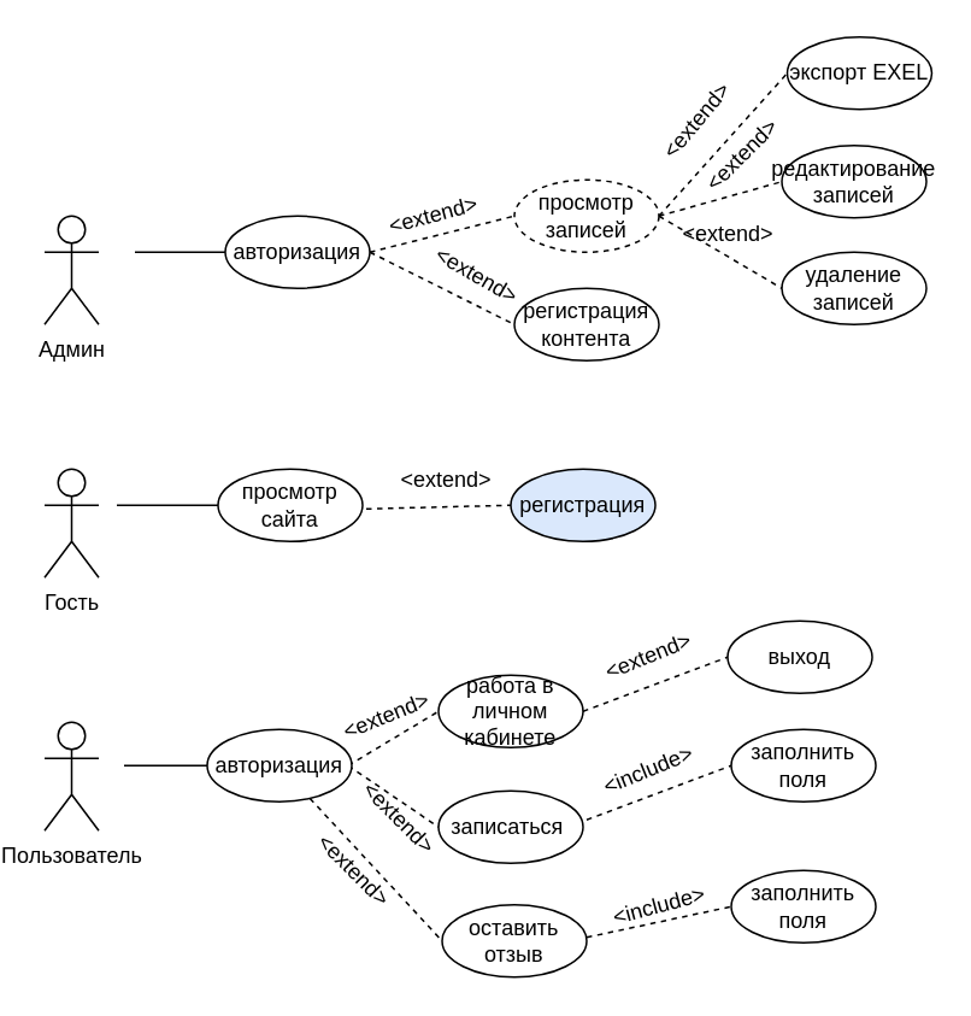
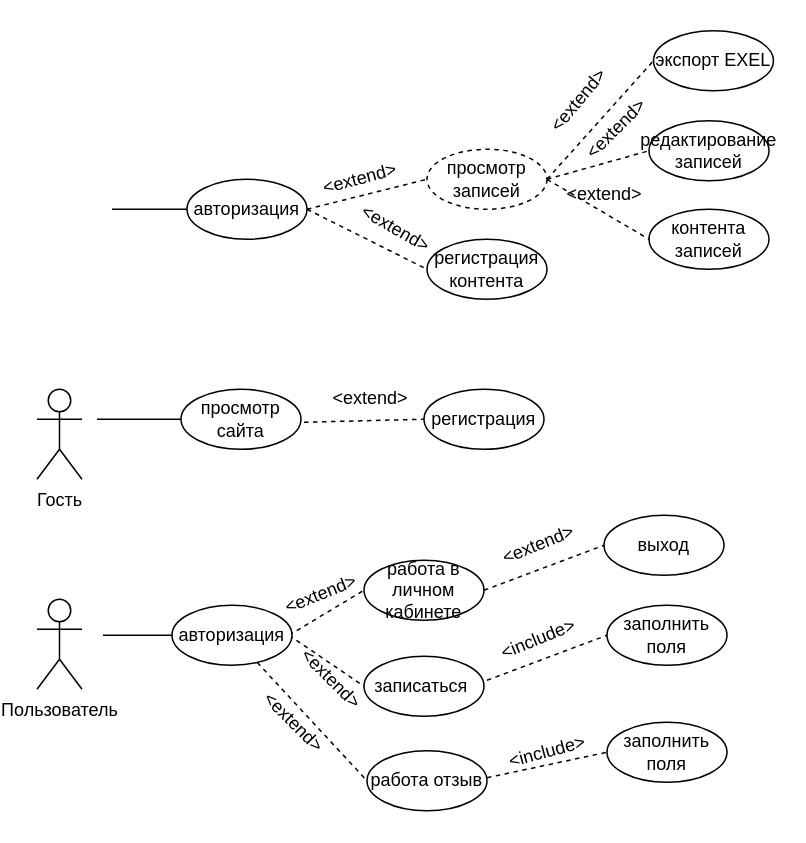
  <mxCell id="0" />
  <mxCell id="1" parent="0" />
  <mxCell id="2" value="Пользователь" style="shape=umlActor;verticalLabelPosition=bottom;verticalAlign=top;html=1;outlineConnect=0;" parent="1" vertex="1"><mxGeometry x="20" y="399" width="30" height="60" as="geometry" /></mxCell>
- <mxCell id="3" value="Админ" style="shape=umlActor;verticalLabelPosition=bottom;verticalAlign=top;html=1;outlineConnect=0;" parent="1" vertex="1"><mxGeometry x="20" y="119" width="30" height="60" as="geometry" /></mxCell>
  <mxCell id="4" value="просмотр записей" style="ellipse;whiteSpace=wrap;html=1;dashed=1;" parent="1" vertex="1"><mxGeometry x="280" y="99" width="80" height="40" as="geometry" /></mxCell>
  <mxCell id="5" value="авторизация" style="ellipse;whiteSpace=wrap;html=1;" parent="1" vertex="1"><mxGeometry x="120" y="119" width="80" height="40" as="geometry" /></mxCell>
- <mxCell id="6" value="удаление записей" style="ellipse;whiteSpace=wrap;html=1;" parent="1" vertex="1"><mxGeometry x="428" y="139" width="80" height="40" as="geometry" /></mxCell>
+ <mxCell id="6" value="контента записей" style="ellipse;whiteSpace=wrap;html=1;" parent="1" vertex="1"><mxGeometry x="428" y="139" width="80" height="40" as="geometry" /></mxCell>
  <mxCell id="7" value="регистрация контента" style="ellipse;whiteSpace=wrap;html=1;" parent="1" vertex="1"><mxGeometry x="280" y="159" width="80" height="40" as="geometry" /></mxCell>
  <mxCell id="8" value="" style="endArrow=none;html=1;rounded=0;entryX=0;entryY=0.5;entryDx=0;entryDy=0;" parent="1" target="5" edge="1"><mxGeometry width="50" height="50" relative="1" as="geometry"><mxPoint x="70" y="139" as="sourcePoint" /><mxPoint x="140" y="179" as="targetPoint" /></mxGeometry></mxCell>
  <mxCell id="9" value="Гость" style="shape=umlActor;verticalLabelPosition=bottom;verticalAlign=top;html=1;outlineConnect=0;" parent="1" vertex="1"><mxGeometry x="20" y="259" width="30" height="60" as="geometry" /></mxCell>
  <mxCell id="10" value="просмотр сайта" style="ellipse;whiteSpace=wrap;html=1;" parent="1" vertex="1"><mxGeometry x="116" y="259" width="80" height="40" as="geometry" /></mxCell>
- <mxCell id="11" value="регистрация" style="ellipse;whiteSpace=wrap;html=1;fillColor=#dae8fc;" parent="1" vertex="1"><mxGeometry x="278" y="259" width="80" height="40" as="geometry" /></mxCell>
+ <mxCell id="11" value="регистрация" style="ellipse;whiteSpace=wrap;html=1;" parent="1" vertex="1"><mxGeometry x="278" y="259" width="80" height="40" as="geometry" /></mxCell>
  <mxCell id="12" value="работа в личном кабинете" style="ellipse;whiteSpace=wrap;html=1;" parent="1" vertex="1"><mxGeometry x="238" y="373" width="80" height="40" as="geometry" /></mxCell>
  <mxCell id="13" value="выход" style="ellipse;whiteSpace=wrap;html=1;" parent="1" vertex="1"><mxGeometry x="398" y="343" width="80" height="40" as="geometry" /></mxCell>
  <mxCell id="14" value="записаться&amp;nbsp;" style="ellipse;whiteSpace=wrap;html=1;" parent="1" vertex="1"><mxGeometry x="238" y="437" width="80" height="40" as="geometry" /></mxCell>
  <mxCell id="15" value="" style="endArrow=none;html=1;rounded=0;entryX=0;entryY=0.5;entryDx=0;entryDy=0;" parent="1" target="10" edge="1"><mxGeometry width="50" height="50" relative="1" as="geometry"><mxPoint x="60" y="279" as="sourcePoint" /><mxPoint x="110" y="279" as="targetPoint" /></mxGeometry></mxCell>
  <mxCell id="16" value="" style="endArrow=none;html=1;rounded=0;entryX=0;entryY=0.5;entryDx=0;entryDy=0;dashed=1;" parent="1" target="12" edge="1"><mxGeometry width="50" height="50" relative="1" as="geometry"><mxPoint x="188" y="423" as="sourcePoint" /><mxPoint x="248" y="323" as="targetPoint" /></mxGeometry></mxCell>
  <mxCell id="17" value="" style="endArrow=none;html=1;rounded=0;entryX=0;entryY=0.5;entryDx=0;entryDy=0;dashed=1;" parent="1" target="14" edge="1"><mxGeometry width="50" height="50" relative="1" as="geometry"><mxPoint x="188" y="423" as="sourcePoint" /><mxPoint x="248" y="403" as="targetPoint" /></mxGeometry></mxCell>
  <mxCell id="18" value="" style="endArrow=none;dashed=1;html=1;rounded=0;exitX=1;exitY=0.5;exitDx=0;exitDy=0;entryX=0;entryY=0.5;entryDx=0;entryDy=0;" parent="1" source="12" target="13" edge="1"><mxGeometry width="50" height="50" relative="1" as="geometry"><mxPoint x="328" y="373" as="sourcePoint" /><mxPoint x="378" y="323" as="targetPoint" /></mxGeometry></mxCell>
  <mxCell id="19" value="&amp;lt;extend&amp;gt;" style="text;html=1;align=center;verticalAlign=middle;resizable=0;points=[];autosize=1;strokeColor=none;fillColor=none;rotation=338;" parent="1" vertex="1"><mxGeometry x="320" y="350" width="68" height="26" as="geometry" /></mxCell>
  <mxCell id="20" value="" style="endArrow=none;dashed=1;html=1;rounded=0;exitX=1;exitY=0.5;exitDx=0;exitDy=0;entryX=0;entryY=0.5;entryDx=0;entryDy=0;" parent="1" edge="1"><mxGeometry width="50" height="50" relative="1" as="geometry"><mxPoint x="320" y="453" as="sourcePoint" /><mxPoint x="400" y="423" as="targetPoint" /></mxGeometry></mxCell>
  <mxCell id="21" value="заполнить поля" style="ellipse;whiteSpace=wrap;html=1;" parent="1" vertex="1"><mxGeometry x="400" y="403" width="80" height="40" as="geometry" /></mxCell>
  <mxCell id="22" value="&amp;lt;include&amp;gt;" style="text;html=1;align=center;verticalAlign=middle;resizable=0;points=[];autosize=1;strokeColor=none;fillColor=none;rotation=338;" parent="1" vertex="1"><mxGeometry x="319" y="413" width="70" height="26" as="geometry" /></mxCell>
  <mxCell id="23" value="" style="endArrow=none;dashed=1;html=1;rounded=0;exitX=1;exitY=0.5;exitDx=0;exitDy=0;entryX=0;entryY=0.5;entryDx=0;entryDy=0;" parent="1" source="5" target="4" edge="1"><mxGeometry width="50" height="50" relative="1" as="geometry"><mxPoint x="225" y="172" as="sourcePoint" /><mxPoint x="275" y="122" as="targetPoint" /></mxGeometry></mxCell>
  <mxCell id="24" value="" style="endArrow=none;dashed=1;html=1;rounded=0;exitX=1;exitY=0.5;exitDx=0;exitDy=0;entryX=0;entryY=0.5;entryDx=0;entryDy=0;" parent="1" source="5" target="7" edge="1"><mxGeometry width="50" height="50" relative="1" as="geometry"><mxPoint x="212" y="206" as="sourcePoint" /><mxPoint x="262" y="156" as="targetPoint" /></mxGeometry></mxCell>
  <mxCell id="25" value="" style="endArrow=none;dashed=1;html=1;rounded=0;exitX=1;exitY=0.5;exitDx=0;exitDy=0;entryX=0;entryY=0.5;entryDx=0;entryDy=0;" parent="1" source="4" target="6" edge="1"><mxGeometry width="50" height="50" relative="1" as="geometry"><mxPoint x="415" y="168" as="sourcePoint" /><mxPoint x="465" y="118" as="targetPoint" /></mxGeometry></mxCell>
  <mxCell id="26" value="&amp;lt;extend&amp;gt;" style="text;html=1;align=center;verticalAlign=middle;resizable=0;points=[];autosize=1;strokeColor=none;fillColor=none;rotation=0;" parent="1" vertex="1"><mxGeometry x="364" y="116" width="68" height="26" as="geometry" /></mxCell>
  <mxCell id="27" value="&amp;lt;extend&amp;gt;" style="text;html=1;align=center;verticalAlign=middle;resizable=0;points=[];autosize=1;strokeColor=none;fillColor=none;rotation=30;" parent="1" vertex="1"><mxGeometry x="225" y="139" width="68" height="26" as="geometry" /></mxCell>
  <mxCell id="28" value="&amp;lt;extend&amp;gt;" style="text;html=1;align=center;verticalAlign=middle;resizable=0;points=[];autosize=1;strokeColor=none;fillColor=none;rotation=-15;" parent="1" vertex="1"><mxGeometry x="201" y="106" width="68" height="26" as="geometry" /></mxCell>
  <mxCell id="29" value="" style="endArrow=none;dashed=1;html=1;rounded=0;exitX=1;exitY=0.5;exitDx=0;exitDy=0;entryX=0;entryY=0.5;entryDx=0;entryDy=0;" parent="1" target="11" edge="1"><mxGeometry width="50" height="50" relative="1" as="geometry"><mxPoint x="198" y="281" as="sourcePoint" /><mxPoint x="278" y="251" as="targetPoint" /></mxGeometry></mxCell>
  <mxCell id="30" value="&amp;lt;extend&amp;gt;" style="text;html=1;align=center;verticalAlign=middle;resizable=0;points=[];autosize=1;strokeColor=none;fillColor=none;rotation=0;" parent="1" vertex="1"><mxGeometry x="208" y="252" width="68" height="26" as="geometry" /></mxCell>
  <mxCell id="31" value="авторизация" style="ellipse;whiteSpace=wrap;html=1;" parent="1" vertex="1"><mxGeometry x="110" y="403" width="80" height="40" as="geometry" /></mxCell>
  <mxCell id="32" value="" style="endArrow=none;html=1;rounded=0;entryX=0;entryY=0.5;entryDx=0;entryDy=0;" parent="1" target="31" edge="1"><mxGeometry width="50" height="50" relative="1" as="geometry"><mxPoint x="64" y="423" as="sourcePoint" /><mxPoint x="100" y="451" as="targetPoint" /></mxGeometry></mxCell>
  <mxCell id="33" value="&amp;lt;extend&amp;gt;" style="text;html=1;align=center;verticalAlign=middle;resizable=0;points=[];autosize=1;strokeColor=none;fillColor=none;rotation=338;" parent="1" vertex="1"><mxGeometry x="175" y="383" width="68" height="26" as="geometry" /></mxCell>
  <mxCell id="34" value="&amp;lt;extend&amp;gt;" style="text;html=1;align=center;verticalAlign=middle;resizable=0;points=[];autosize=1;strokeColor=none;fillColor=none;rotation=45;" parent="1" vertex="1"><mxGeometry x="182" y="439" width="68" height="26" as="geometry" /></mxCell>
- <mxCell id="35" value="оставить отзыв" style="ellipse;whiteSpace=wrap;html=1;" parent="1" vertex="1"><mxGeometry x="240" y="500" width="80" height="40" as="geometry" /></mxCell>
+ <mxCell id="35" value="работа отзыв" style="ellipse;whiteSpace=wrap;html=1;" parent="1" vertex="1"><mxGeometry x="240" y="500" width="80" height="40" as="geometry" /></mxCell>
  <mxCell id="36" value="заполнить поля" style="ellipse;whiteSpace=wrap;html=1;" parent="1" vertex="1"><mxGeometry x="400" y="481" width="80" height="40" as="geometry" /></mxCell>
  <mxCell id="37" value="&amp;lt;include&amp;gt;" style="text;html=1;align=center;verticalAlign=middle;resizable=0;points=[];autosize=1;strokeColor=none;fillColor=none;rotation=-15;" parent="1" vertex="1"><mxGeometry x="325" y="488" width="70" height="26" as="geometry" /></mxCell>
  <mxCell id="38" value="" style="endArrow=none;dashed=1;html=1;rounded=0;exitX=1;exitY=0.5;exitDx=0;exitDy=0;entryX=0;entryY=0.5;entryDx=0;entryDy=0;" parent="1" target="36" edge="1"><mxGeometry width="50" height="50" relative="1" as="geometry"><mxPoint x="320" y="518" as="sourcePoint" /><mxPoint x="400" y="488" as="targetPoint" /></mxGeometry></mxCell>
  <mxCell id="39" value="" style="endArrow=none;dashed=1;html=1;rounded=0;entryX=0;entryY=0.5;entryDx=0;entryDy=0;" parent="1" source="31" target="35" edge="1"><mxGeometry width="50" height="50" relative="1" as="geometry"><mxPoint x="340" y="473" as="sourcePoint" /><mxPoint x="420" y="443" as="targetPoint" /></mxGeometry></mxCell>
  <mxCell id="40" value="&amp;lt;extend&amp;gt;" style="text;html=1;align=center;verticalAlign=middle;resizable=0;points=[];autosize=1;strokeColor=none;fillColor=none;rotation=45;" parent="1" vertex="1"><mxGeometry x="157" y="468" width="68" height="26" as="geometry" /></mxCell>
  <mxCell id="41" value="редактирование записей" style="ellipse;whiteSpace=wrap;html=1;" vertex="1" parent="1"><mxGeometry x="428" y="80" width="80" height="40" as="geometry" /></mxCell>
  <mxCell id="42" value="экспорт EXEL" style="ellipse;whiteSpace=wrap;html=1;" vertex="1" parent="1"><mxGeometry x="431" y="20" width="80" height="40" as="geometry" /></mxCell>
  <mxCell id="43" value="&amp;lt;extend&amp;gt;" style="text;html=1;align=center;verticalAlign=middle;resizable=0;points=[];autosize=1;strokeColor=none;fillColor=none;rotation=-45;" vertex="1" parent="1"><mxGeometry x="372" y="73" width="68" height="26" as="geometry" /></mxCell>
  <mxCell id="44" value="" style="endArrow=none;dashed=1;html=1;rounded=0;exitX=1;exitY=0.5;exitDx=0;exitDy=0;entryX=0;entryY=0.5;entryDx=0;entryDy=0;" edge="1" parent="1" source="4" target="41"><mxGeometry width="50" height="50" relative="1" as="geometry"><mxPoint x="370" y="129" as="sourcePoint" /><mxPoint x="432" y="129" as="targetPoint" /></mxGeometry></mxCell>
  <mxCell id="45" value="" style="endArrow=none;dashed=1;html=1;rounded=0;exitX=1;exitY=0.5;exitDx=0;exitDy=0;entryX=0;entryY=0.5;entryDx=0;entryDy=0;" edge="1" parent="1" source="4" target="42"><mxGeometry width="50" height="50" relative="1" as="geometry"><mxPoint x="370" y="129" as="sourcePoint" /><mxPoint x="432" y="70" as="targetPoint" /></mxGeometry></mxCell>
  <mxCell id="46" value="&amp;lt;extend&amp;gt;" style="text;html=1;align=center;verticalAlign=middle;resizable=0;points=[];autosize=1;strokeColor=none;fillColor=none;rotation=-50;" vertex="1" parent="1"><mxGeometry x="347" y="54" width="68" height="26" as="geometry" /></mxCell>
